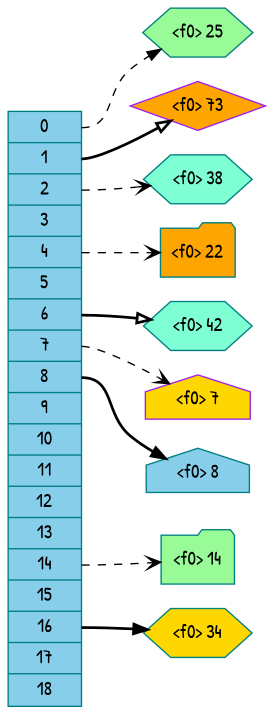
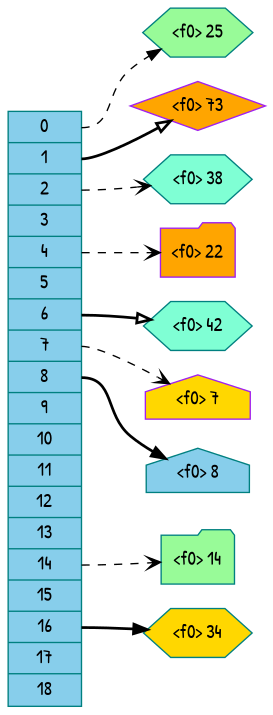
  digraph {
    fontname="Patrick Hand"
    rankdir=LR
    node [color=teal fillcolor=skyblue fontname="Patrick Hand" shape=hexagon style=filled]
    edge [arrowhead=vee fontname="Patrick Hand" headport=f0 style=dashed]
    n1 [label="<f0>0|<f1>1|<f2>2|<f3>3|<f4>4|<f5>5|<f6>6|<f7>7|<f8>8|<f9>9|<f10>10|<f11>11|<f12>12|<f13>13|<f14>14|<f15>15|<f16>16|<f17>17|<f18>18" shape=record]
    n2 [color=purple fillcolor=gold label="<f0> 7" shape=house]
    n3 [fillcolor=aquamarine label="<f0> 42"]
    n4 [fillcolor=palegreen label="<f0> 25"]
    n5 [color=purple fillcolor=orange label="<f0> 73" shape=diamond]
    n6 [fillcolor=palegreen label="<f0> 14" shape=folder]
    n7 [fillcolor=aquamarine label="<f0> 38"]
    n8 [label="<f0> 8" shape=house]
-   n9 [fillcolor=orange label="<f0> 22" shape=folder]
+   n9 [color=purple fillcolor=orange label="<f0> 22" shape=folder]
    n10 [fillcolor=gold label="<f0> 34"]
    n1 -> n2 [tailport=f7]
    n1 -> n3 [arrowhead=onormal style=bold tailport=f6]
    n1 -> n4 [arrowhead=normal tailport=f0]
    n1 -> n5 [arrowhead=onormal style=bold tailport=f1]
    n1 -> n6 [tailport=f14]
    n1 -> n7 [tailport=f2]
    n1 -> n8 [arrowhead=normal style=bold tailport=f8]
    n1 -> n9 [tailport=f4]
    n1 -> n10 [arrowhead=normal style=bold tailport=f16]
  }
